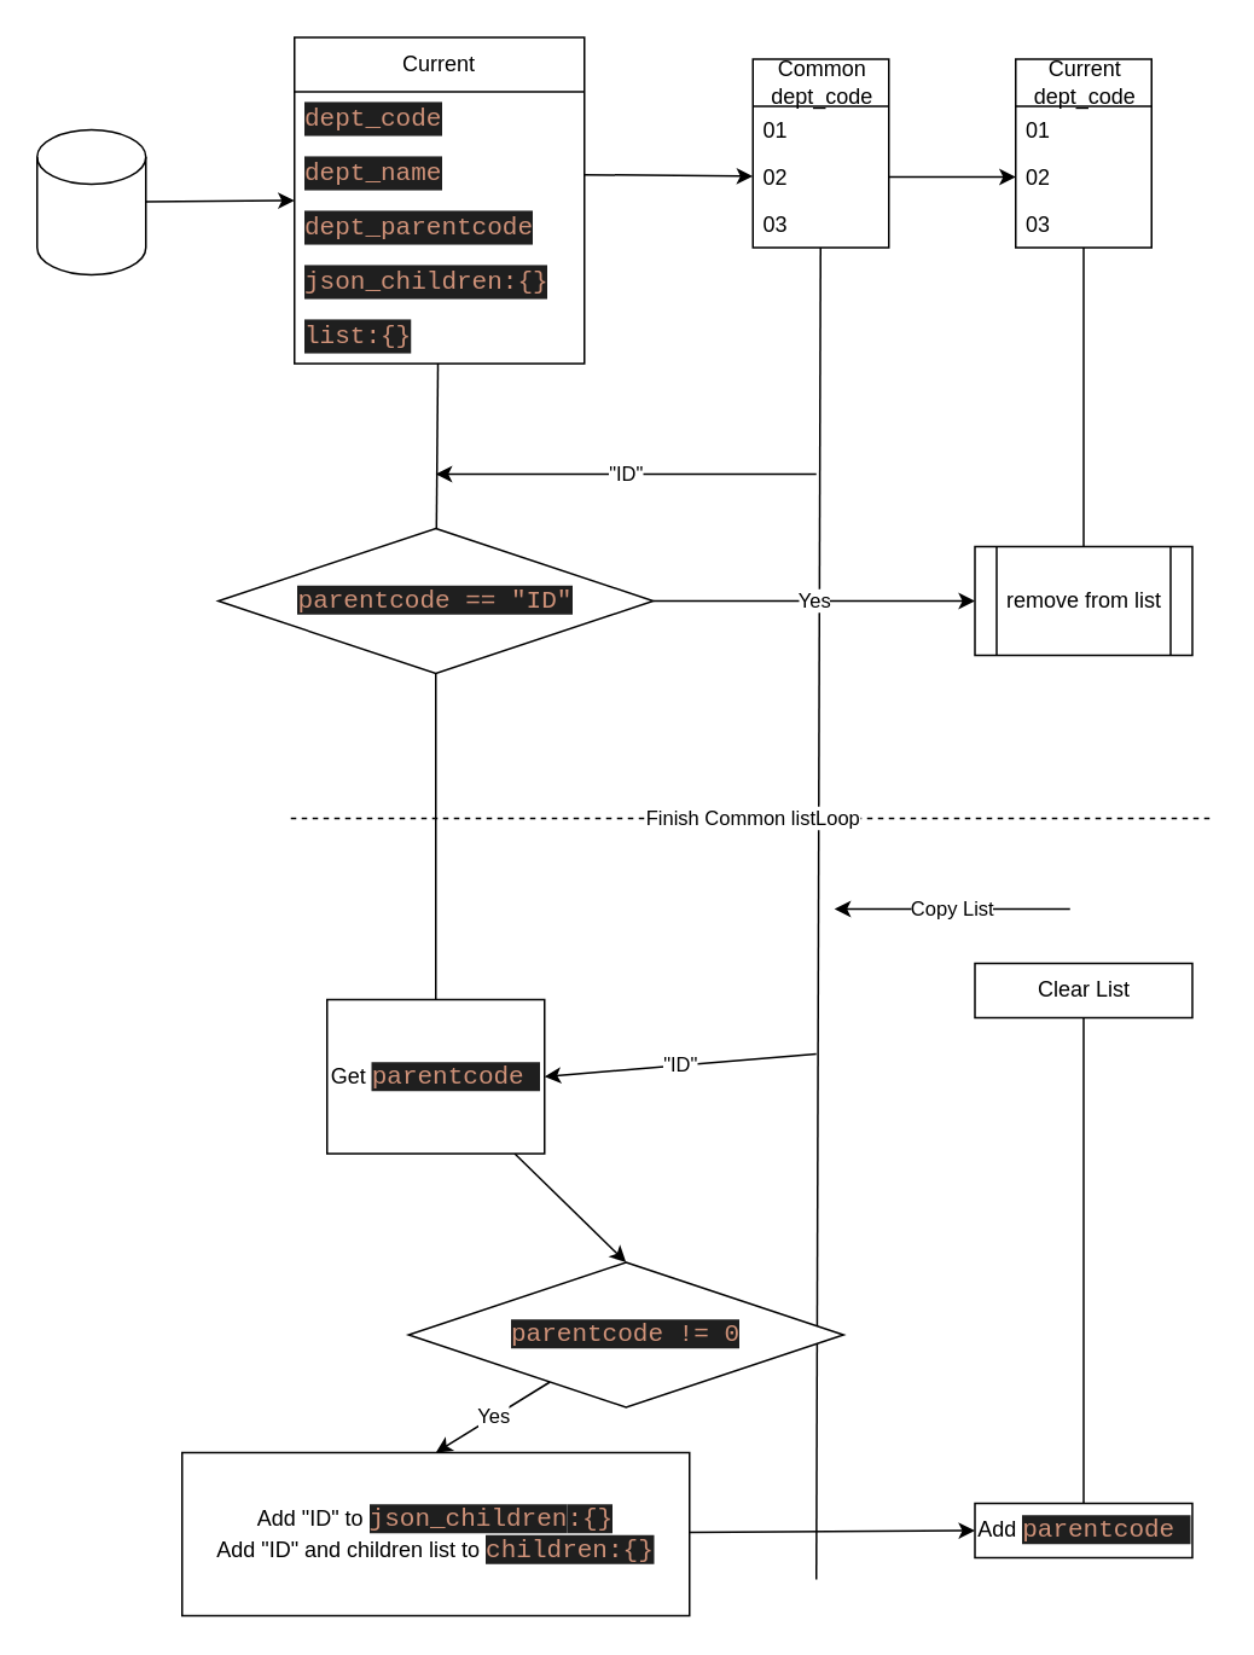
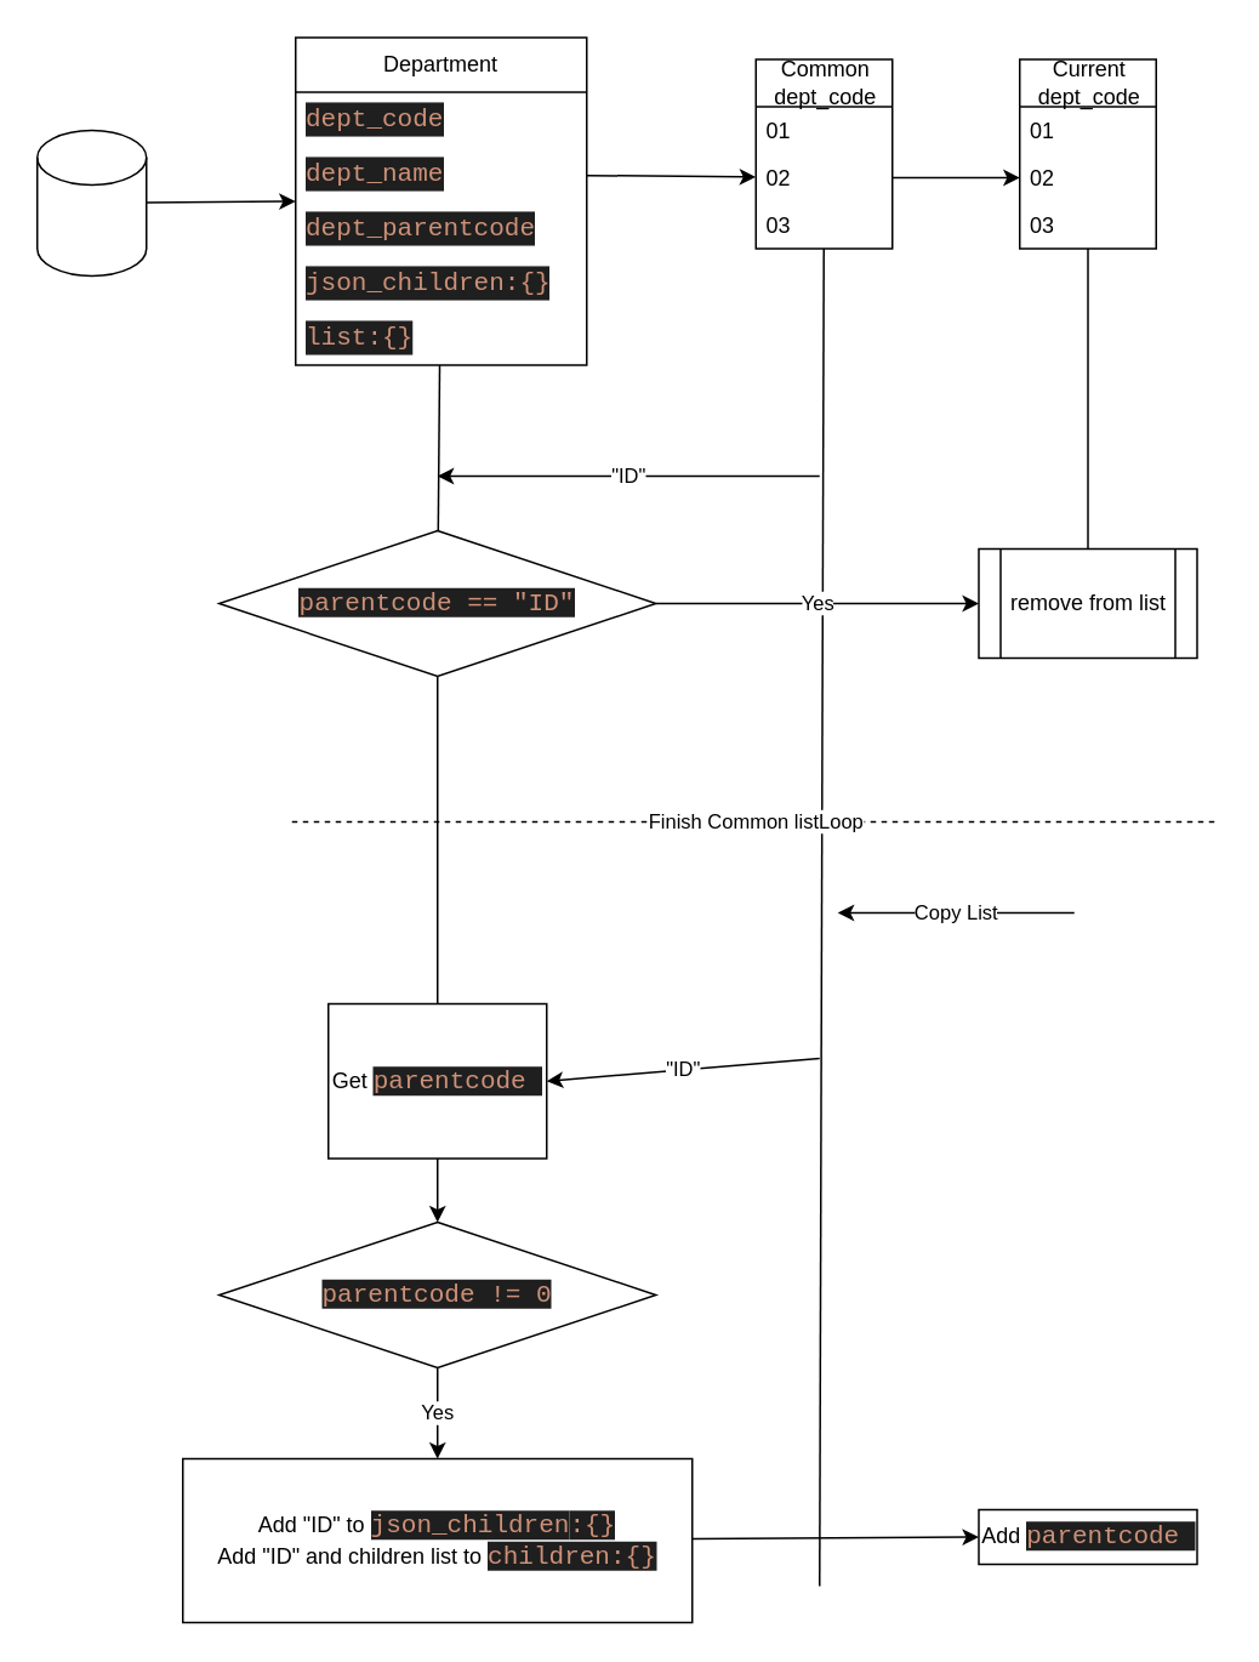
  <mxCell id="0" />
  <mxCell id="1" parent="0" />
  <mxCell id="2" style="edgeStyle=none;html=1;entryX=0;entryY=0.5;entryDx=0;entryDy=0;" parent="1" source="3" target="5" edge="1"><mxGeometry relative="1" as="geometry" /></mxCell>
  <mxCell id="3" value="" style="shape=cylinder3;whiteSpace=wrap;html=1;boundedLbl=1;backgroundOutline=1;size=15;" parent="1" vertex="1"><mxGeometry x="20" y="71" width="60" height="80" as="geometry" /></mxCell>
  <mxCell id="4" style="edgeStyle=none;html=1;startArrow=none;entryX=0.5;entryY=0;entryDx=0;entryDy=0;endArrow=none;endFill=0;" parent="1" source="25" target="33" edge="1"><mxGeometry relative="1" as="geometry"><mxPoint x="240" y="841" as="targetPoint" /></mxGeometry></mxCell>
- <mxCell id="5" value="Current" style="swimlane;fontStyle=0;childLayout=stackLayout;horizontal=1;startSize=30;horizontalStack=0;resizeParent=1;resizeParentMax=0;resizeLast=0;collapsible=1;marginBottom=0;whiteSpace=wrap;html=1;" parent="1" vertex="1"><mxGeometry x="162" y="20" width="160" height="180" as="geometry" /></mxCell>
+ <mxCell id="5" value="Department" style="swimlane;fontStyle=0;childLayout=stackLayout;horizontal=1;startSize=30;horizontalStack=0;resizeParent=1;resizeParentMax=0;resizeLast=0;collapsible=1;marginBottom=0;whiteSpace=wrap;html=1;" parent="1" vertex="1"><mxGeometry x="162" y="20" width="160" height="180" as="geometry" /></mxCell>
  <mxCell id="6" value="&lt;div style=&quot;color: rgb(204, 204, 204); background-color: rgb(31, 31, 31); font-family: &amp;quot;Fira Code iScript&amp;quot;, Menlo, Monaco, &amp;quot;Courier New&amp;quot;, monospace, Consolas, &amp;quot;Courier New&amp;quot;, monospace; font-size: 14px; line-height: 19px;&quot;&gt;&lt;span style=&quot;color: #ce9178;&quot;&gt;dept_code&lt;/span&gt;&lt;/div&gt;" style="text;strokeColor=none;fillColor=none;align=left;verticalAlign=middle;spacingLeft=4;spacingRight=4;overflow=hidden;points=[[0,0.5],[1,0.5]];portConstraint=eastwest;rotatable=0;whiteSpace=wrap;html=1;" parent="5" vertex="1"><mxGeometry y="30" width="160" height="30" as="geometry" /></mxCell>
  <mxCell id="7" value="&lt;div style=&quot;color: rgb(204, 204, 204); background-color: rgb(31, 31, 31); font-family: &amp;quot;Fira Code iScript&amp;quot;, Menlo, Monaco, &amp;quot;Courier New&amp;quot;, monospace, Consolas, &amp;quot;Courier New&amp;quot;, monospace; font-size: 14px; line-height: 19px;&quot;&gt;&lt;span style=&quot;color: #ce9178;&quot;&gt;dept_name&lt;/span&gt;&lt;/div&gt;" style="text;strokeColor=none;fillColor=none;align=left;verticalAlign=middle;spacingLeft=4;spacingRight=4;overflow=hidden;points=[[0,0.5],[1,0.5]];portConstraint=eastwest;rotatable=0;whiteSpace=wrap;html=1;" parent="5" vertex="1"><mxGeometry y="60" width="160" height="30" as="geometry" /></mxCell>
  <mxCell id="8" value="&lt;div style=&quot;color: rgb(204, 204, 204); background-color: rgb(31, 31, 31); font-family: &amp;quot;Fira Code iScript&amp;quot;, Menlo, Monaco, &amp;quot;Courier New&amp;quot;, monospace, Consolas, &amp;quot;Courier New&amp;quot;, monospace; font-size: 14px; line-height: 19px;&quot;&gt;&lt;span style=&quot;color: #ce9178;&quot;&gt;dept_parentcode&lt;/span&gt;&lt;/div&gt;" style="text;strokeColor=none;fillColor=none;align=left;verticalAlign=middle;spacingLeft=4;spacingRight=4;overflow=hidden;points=[[0,0.5],[1,0.5]];portConstraint=eastwest;rotatable=0;whiteSpace=wrap;html=1;" parent="5" vertex="1"><mxGeometry y="90" width="160" height="30" as="geometry" /></mxCell>
  <mxCell id="9" value="&lt;div style=&quot;color: rgb(204, 204, 204); background-color: rgb(31, 31, 31); font-family: &amp;quot;Fira Code iScript&amp;quot;, Menlo, Monaco, &amp;quot;Courier New&amp;quot;, monospace, Consolas, &amp;quot;Courier New&amp;quot;, monospace; font-size: 14px; line-height: 19px;&quot;&gt;&lt;div style=&quot;line-height: 19px;&quot;&gt;&lt;span style=&quot;color: #ce9178;&quot;&gt;json_children:{}&lt;/span&gt;&lt;/div&gt;&lt;/div&gt;" style="text;strokeColor=none;fillColor=none;align=left;verticalAlign=middle;spacingLeft=4;spacingRight=4;overflow=hidden;points=[[0,0.5],[1,0.5]];portConstraint=eastwest;rotatable=0;whiteSpace=wrap;html=1;" parent="5" vertex="1"><mxGeometry y="120" width="160" height="30" as="geometry" /></mxCell>
  <mxCell id="10" value="&lt;div style=&quot;color: rgb(204, 204, 204); background-color: rgb(31, 31, 31); font-family: &amp;quot;Fira Code iScript&amp;quot;, Menlo, Monaco, &amp;quot;Courier New&amp;quot;, monospace, Consolas, &amp;quot;Courier New&amp;quot;, monospace; font-size: 14px; line-height: 19px;&quot;&gt;&lt;div style=&quot;line-height: 19px;&quot;&gt;&lt;span style=&quot;color: #ce9178;&quot;&gt;list:{}&lt;/span&gt;&lt;/div&gt;&lt;/div&gt;" style="text;strokeColor=none;fillColor=none;align=left;verticalAlign=middle;spacingLeft=4;spacingRight=4;overflow=hidden;points=[[0,0.5],[1,0.5]];portConstraint=eastwest;rotatable=0;whiteSpace=wrap;html=1;" parent="5" vertex="1"><mxGeometry y="150" width="160" height="30" as="geometry" /></mxCell>
  <mxCell id="11" style="edgeStyle=none;html=1;endArrow=none;endFill=0;" parent="1" source="12" edge="1"><mxGeometry relative="1" as="geometry"><mxPoint x="450" y="871" as="targetPoint" /></mxGeometry></mxCell>
  <mxCell id="12" value="Common&lt;br&gt;dept_code" style="swimlane;fontStyle=0;childLayout=stackLayout;horizontal=1;startSize=26;fillColor=none;horizontalStack=0;resizeParent=1;resizeParentMax=0;resizeLast=0;collapsible=1;marginBottom=0;html=1;" parent="1" vertex="1"><mxGeometry x="415" y="32" width="75" height="104" as="geometry" /></mxCell>
  <mxCell id="13" value="01" style="text;strokeColor=none;fillColor=none;align=left;verticalAlign=top;spacingLeft=4;spacingRight=4;overflow=hidden;rotatable=0;points=[[0,0.5],[1,0.5]];portConstraint=eastwest;whiteSpace=wrap;html=1;" parent="12" vertex="1"><mxGeometry y="26" width="75" height="26" as="geometry" /></mxCell>
  <mxCell id="14" value="02" style="text;strokeColor=none;fillColor=none;align=left;verticalAlign=top;spacingLeft=4;spacingRight=4;overflow=hidden;rotatable=0;points=[[0,0.5],[1,0.5]];portConstraint=eastwest;whiteSpace=wrap;html=1;" parent="12" vertex="1"><mxGeometry y="52" width="75" height="26" as="geometry" /></mxCell>
  <mxCell id="15" value="03" style="text;strokeColor=none;fillColor=none;align=left;verticalAlign=top;spacingLeft=4;spacingRight=4;overflow=hidden;rotatable=0;points=[[0,0.5],[1,0.5]];portConstraint=eastwest;whiteSpace=wrap;html=1;" parent="12" vertex="1"><mxGeometry y="78" width="75" height="26" as="geometry" /></mxCell>
  <mxCell id="16" style="edgeStyle=none;html=1;" parent="1" source="7" target="14" edge="1"><mxGeometry relative="1" as="geometry"><mxPoint x="430" y="121" as="targetPoint" /></mxGeometry></mxCell>
  <mxCell id="17" value="Current&lt;br&gt;dept_code" style="swimlane;fontStyle=0;childLayout=stackLayout;horizontal=1;startSize=26;fillColor=none;horizontalStack=0;resizeParent=1;resizeParentMax=0;resizeLast=0;collapsible=1;marginBottom=0;html=1;" parent="1" vertex="1"><mxGeometry x="560" y="32" width="75" height="104" as="geometry" /></mxCell>
  <mxCell id="18" value="01" style="text;strokeColor=none;fillColor=none;align=left;verticalAlign=top;spacingLeft=4;spacingRight=4;overflow=hidden;rotatable=0;points=[[0,0.5],[1,0.5]];portConstraint=eastwest;whiteSpace=wrap;html=1;" parent="17" vertex="1"><mxGeometry y="26" width="75" height="26" as="geometry" /></mxCell>
  <mxCell id="19" value="02" style="text;strokeColor=none;fillColor=none;align=left;verticalAlign=top;spacingLeft=4;spacingRight=4;overflow=hidden;rotatable=0;points=[[0,0.5],[1,0.5]];portConstraint=eastwest;whiteSpace=wrap;html=1;" parent="17" vertex="1"><mxGeometry y="52" width="75" height="26" as="geometry" /></mxCell>
  <mxCell id="20" value="03" style="text;strokeColor=none;fillColor=none;align=left;verticalAlign=top;spacingLeft=4;spacingRight=4;overflow=hidden;rotatable=0;points=[[0,0.5],[1,0.5]];portConstraint=eastwest;whiteSpace=wrap;html=1;" parent="17" vertex="1"><mxGeometry y="78" width="75" height="26" as="geometry" /></mxCell>
  <mxCell id="21" style="edgeStyle=none;html=1;entryX=0;entryY=0.5;entryDx=0;entryDy=0;" parent="1" source="14" target="19" edge="1"><mxGeometry relative="1" as="geometry" /></mxCell>
  <mxCell id="22" value="&quot;ID&quot;" style="endArrow=classic;html=1;" parent="1" edge="1"><mxGeometry width="50" height="50" relative="1" as="geometry"><mxPoint x="450" y="261" as="sourcePoint" /><mxPoint x="240" y="261" as="targetPoint" /><Array as="points"><mxPoint x="350" y="261" /></Array></mxGeometry></mxCell>
  <mxCell id="23" value="" style="edgeStyle=none;html=1;endArrow=none;" parent="1" source="5" target="25" edge="1"><mxGeometry relative="1" as="geometry"><mxPoint x="240" y="571" as="targetPoint" /><mxPoint x="240" y="171" as="sourcePoint" /></mxGeometry></mxCell>
  <mxCell id="24" value="Yes" style="edgeStyle=none;html=1;entryX=0;entryY=0.5;entryDx=0;entryDy=0;" parent="1" source="25" target="26" edge="1"><mxGeometry relative="1" as="geometry"><mxPoint x="600" y="331" as="targetPoint" /></mxGeometry></mxCell>
  <mxCell id="25" value="&lt;span style=&quot;color: rgb(206, 145, 120); font-family: &amp;quot;Fira Code iScript&amp;quot;, Menlo, Monaco, &amp;quot;Courier New&amp;quot;, monospace, Consolas, &amp;quot;Courier New&amp;quot;, monospace; font-size: 14px; text-align: left; background-color: rgb(31, 31, 31);&quot;&gt;parentcode == &quot;ID&quot;&lt;/span&gt;" style="rhombus;whiteSpace=wrap;html=1;" parent="1" vertex="1"><mxGeometry x="120" y="291" width="240" height="80" as="geometry" /></mxCell>
  <mxCell id="26" value="remove from list" style="shape=process;whiteSpace=wrap;html=1;backgroundOutline=1;" parent="1" vertex="1"><mxGeometry x="537.5" y="301" width="120" height="60" as="geometry" /></mxCell>
  <mxCell id="27" value="Finish Common listLoop" style="endArrow=none;dashed=1;html=1;" parent="1" edge="1"><mxGeometry width="50" height="50" relative="1" as="geometry"><mxPoint x="160" y="451" as="sourcePoint" /><mxPoint x="670" y="451" as="targetPoint" /></mxGeometry></mxCell>
  <mxCell id="28" value="Copy List" style="endArrow=none;html=1;startArrow=classic;startFill=1;endFill=0;" parent="1" edge="1"><mxGeometry width="50" height="50" relative="1" as="geometry"><mxPoint x="460" y="501" as="sourcePoint" /><mxPoint x="590" y="501" as="targetPoint" /><Array as="points" /></mxGeometry></mxCell>
  <mxCell id="29" value="Yes" style="edgeStyle=none;html=1;startArrow=none;startFill=0;endArrow=classic;endFill=1;entryX=0.5;entryY=0;entryDx=0;entryDy=0;" parent="1" source="30" target="39" edge="1"><mxGeometry relative="1" as="geometry"><mxPoint x="240" y="801" as="targetPoint" /></mxGeometry></mxCell>
- <mxCell id="30" value="&lt;span style=&quot;color: rgb(206, 145, 120); font-family: &amp;quot;Fira Code iScript&amp;quot;, Menlo, Monaco, &amp;quot;Courier New&amp;quot;, monospace, Consolas, &amp;quot;Courier New&amp;quot;, monospace; font-size: 14px; text-align: left; background-color: rgb(31, 31, 31);&quot;&gt;parentcode != 0&lt;/span&gt;" style="rhombus;whiteSpace=wrap;html=1;" parent="1" vertex="1"><mxGeometry x="225" y="696" width="240" height="80" as="geometry" /></mxCell>
+ <mxCell id="30" value="&lt;span style=&quot;color: rgb(206, 145, 120); font-family: &amp;quot;Fira Code iScript&amp;quot;, Menlo, Monaco, &amp;quot;Courier New&amp;quot;, monospace, Consolas, &amp;quot;Courier New&amp;quot;, monospace; font-size: 14px; text-align: left; background-color: rgb(31, 31, 31);&quot;&gt;parentcode != 0&lt;/span&gt;" style="rhombus;whiteSpace=wrap;html=1;" parent="1" vertex="1"><mxGeometry x="120" y="671" width="240" height="80" as="geometry" /></mxCell>
  <mxCell id="31" value="&quot;ID&quot;" style="endArrow=classic;html=1;entryX=1;entryY=0.5;entryDx=0;entryDy=0;" parent="1" target="33" edge="1"><mxGeometry width="50" height="50" relative="1" as="geometry"><mxPoint x="450" y="581" as="sourcePoint" /><mxPoint x="240" y="571" as="targetPoint" /><Array as="points" /></mxGeometry></mxCell>
  <mxCell id="32" style="edgeStyle=none;html=1;entryX=0.5;entryY=0;entryDx=0;entryDy=0;startArrow=none;startFill=0;endArrow=classic;endFill=1;" parent="1" source="33" target="30" edge="1"><mxGeometry relative="1" as="geometry" /></mxCell>
  <mxCell id="33" value="Get&amp;nbsp;&lt;span style=&quot;color: rgb(206, 145, 120); font-family: &amp;quot;Fira Code iScript&amp;quot;, Menlo, Monaco, &amp;quot;Courier New&amp;quot;, monospace, Consolas, &amp;quot;Courier New&amp;quot;, monospace; font-size: 14px; text-align: left; background-color: rgb(31, 31, 31);&quot;&gt;parentcode&amp;nbsp;&lt;/span&gt;" style="whiteSpace=wrap;html=1;" parent="1" vertex="1"><mxGeometry x="180" y="551" width="120" height="85" as="geometry" /></mxCell>
- <mxCell id="34" value="" style="edgeStyle=none;html=1;endArrow=none;endFill=0;startArrow=none;" parent="1" source="37" target="35" edge="1"><mxGeometry relative="1" as="geometry"><mxPoint x="598" y="651" as="targetPoint" /><mxPoint x="597.548" y="163" as="sourcePoint" /></mxGeometry></mxCell>
  <mxCell id="35" value="Add&amp;nbsp;&lt;span style=&quot;color: rgb(206, 145, 120); font-family: &amp;quot;Fira Code iScript&amp;quot;, Menlo, Monaco, &amp;quot;Courier New&amp;quot;, monospace, Consolas, &amp;quot;Courier New&amp;quot;, monospace; font-size: 14px; text-align: left; background-color: rgb(31, 31, 31);&quot;&gt;parentcode&amp;nbsp;&lt;/span&gt;" style="whiteSpace=wrap;html=1;" parent="1" vertex="1"><mxGeometry x="537.5" y="829" width="120" height="30" as="geometry" /></mxCell>
  <mxCell id="36" value="" style="edgeStyle=none;html=1;endArrow=none;endFill=0;" parent="1" source="17" target="26" edge="1"><mxGeometry relative="1" as="geometry"><mxPoint x="597.5" y="606" as="targetPoint" /><mxPoint x="597.5" y="163" as="sourcePoint" /></mxGeometry></mxCell>
- <mxCell id="37" value="Clear List" style="whiteSpace=wrap;html=1;" parent="1" vertex="1"><mxGeometry x="537.5" y="531" width="120" height="30" as="geometry" /></mxCell>
  <mxCell id="38" style="edgeStyle=none;html=1;entryX=0;entryY=0.5;entryDx=0;entryDy=0;startArrow=none;startFill=0;endArrow=classic;endFill=1;" parent="1" source="39" target="35" edge="1"><mxGeometry relative="1" as="geometry" /></mxCell>
  <mxCell id="39" value="Add &quot;ID&quot; to&amp;nbsp;&lt;span style=&quot;color: rgb(206, 145, 120); font-family: &amp;quot;Fira Code iScript&amp;quot;, Menlo, Monaco, &amp;quot;Courier New&amp;quot;, monospace, Consolas, &amp;quot;Courier New&amp;quot;, monospace; font-size: 14px; text-align: left; background-color: rgb(31, 31, 31);&quot;&gt;json_children&lt;/span&gt;&lt;span style=&quot;color: rgb(206, 145, 120); font-family: &amp;quot;Fira Code iScript&amp;quot;, Menlo, Monaco, &amp;quot;Courier New&amp;quot;, monospace, Consolas, &amp;quot;Courier New&amp;quot;, monospace; font-size: 14px; text-align: left; background-color: rgb(31, 31, 31);&quot;&gt;:{}&lt;br&gt;&lt;/span&gt;Add &quot;ID&quot; and children list to&amp;nbsp;&lt;span style=&quot;color: rgb(206, 145, 120); font-family: &amp;quot;Fira Code iScript&amp;quot;, Menlo, Monaco, &amp;quot;Courier New&amp;quot;, monospace, Consolas, &amp;quot;Courier New&amp;quot;, monospace; font-size: 14px; text-align: left; background-color: rgb(31, 31, 31);&quot;&gt;children:{}&lt;/span&gt;&lt;span style=&quot;color: rgb(206, 145, 120); font-family: &amp;quot;Fira Code iScript&amp;quot;, Menlo, Monaco, &amp;quot;Courier New&amp;quot;, monospace, Consolas, &amp;quot;Courier New&amp;quot;, monospace; font-size: 14px; text-align: left; background-color: rgb(31, 31, 31);&quot;&gt;&lt;br&gt;&lt;/span&gt;" style="whiteSpace=wrap;html=1;" parent="1" vertex="1"><mxGeometry x="100" y="801" width="280" height="90" as="geometry" /></mxCell>
